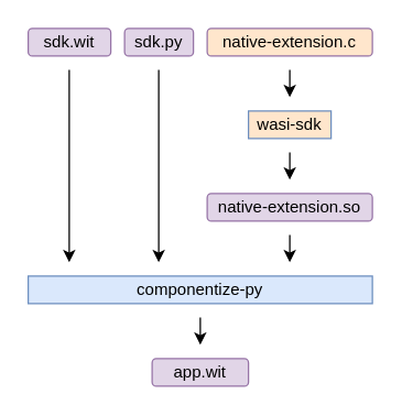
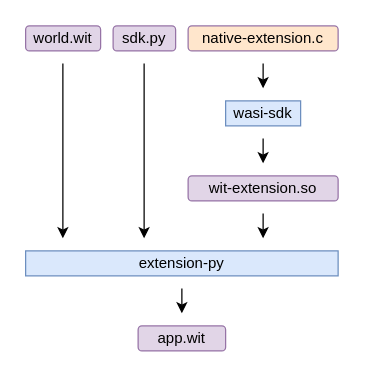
  <mxCell id="0" />
  <mxCell id="1" parent="0" />
  <mxCell id="2" value="sdk.py" style="rounded=1;whiteSpace=wrap;html=1;fillColor=#e1d5e7;strokeColor=#9673a6;" vertex="1" parent="1"><mxGeometry x="90" y="20" width="50" height="20" as="geometry" /></mxCell>
  <mxCell id="3" value="native-extension.c" style="rounded=1;whiteSpace=wrap;html=1;fillColor=#ffe6cc;strokeColor=#9673a6;" vertex="1" parent="1"><mxGeometry x="150" y="20" width="120" height="20" as="geometry" /></mxCell>
- <mxCell id="4" value="native-extension.so" style="rounded=1;whiteSpace=wrap;html=1;fillColor=#e1d5e7;strokeColor=#9673a6;" vertex="1" parent="1"><mxGeometry x="150" y="140" width="120" height="20" as="geometry" /></mxCell>
- <mxCell id="5" value="sdk.wit" style="rounded=1;whiteSpace=wrap;html=1;fillColor=#e1d5e7;strokeColor=#9673a6;" vertex="1" parent="1"><mxGeometry x="20" y="20" width="60" height="20" as="geometry" /></mxCell>
+ <mxCell id="4" value="wit-extension.so" style="rounded=1;whiteSpace=wrap;html=1;fillColor=#e1d5e7;strokeColor=#9673a6;" vertex="1" parent="1"><mxGeometry x="150" y="140" width="120" height="20" as="geometry" /></mxCell>
+ <mxCell id="5" value="world.wit" style="rounded=1;whiteSpace=wrap;html=1;fillColor=#e1d5e7;strokeColor=#9673a6;" vertex="1" parent="1"><mxGeometry x="20" y="20" width="60" height="20" as="geometry" /></mxCell>
  <mxCell id="6" value="" style="endArrow=classic;html=1;rounded=0;" edge="1" parent="1"><mxGeometry width="50" height="50" relative="1" as="geometry"><mxPoint x="114.8" y="50" as="sourcePoint" /><mxPoint x="114.8" y="190" as="targetPoint" /></mxGeometry></mxCell>
  <mxCell id="7" value="" style="endArrow=classic;html=1;rounded=0;" edge="1" parent="1"><mxGeometry width="50" height="50" relative="1" as="geometry"><mxPoint x="49.8" y="50" as="sourcePoint" /><mxPoint x="49.8" y="190" as="targetPoint" /></mxGeometry></mxCell>
  <mxCell id="8" value="" style="endArrow=classic;html=1;rounded=0;strokeWidth=1;" edge="1" parent="1"><mxGeometry width="50" height="50" relative="1" as="geometry"><mxPoint x="210" y="170" as="sourcePoint" /><mxPoint x="210" y="190" as="targetPoint" /></mxGeometry></mxCell>
- <mxCell id="9" value="wasi-sdk" style="rounded=0;whiteSpace=wrap;html=1;fillColor=#ffe6cc;strokeColor=#6c8ebf;" vertex="1" parent="1"><mxGeometry x="180" y="80" width="60" height="20" as="geometry" /></mxCell>
+ <mxCell id="9" value="wasi-sdk" style="rounded=0;whiteSpace=wrap;html=1;fillColor=#dae8fc;strokeColor=#6c8ebf;" vertex="1" parent="1"><mxGeometry x="180" y="80" width="60" height="20" as="geometry" /></mxCell>
  <mxCell id="10" value="" style="endArrow=classic;html=1;rounded=0;" edge="1" parent="1"><mxGeometry width="50" height="50" relative="1" as="geometry"><mxPoint x="210" y="110" as="sourcePoint" /><mxPoint x="210" y="130" as="targetPoint" /></mxGeometry></mxCell>
  <mxCell id="11" value="" style="endArrow=classic;html=1;rounded=0;" edge="1" parent="1"><mxGeometry width="50" height="50" relative="1" as="geometry"><mxPoint x="210" y="50" as="sourcePoint" /><mxPoint x="210" y="70" as="targetPoint" /></mxGeometry></mxCell>
- <mxCell id="12" value="componentize-py" style="rounded=0;whiteSpace=wrap;html=1;fillColor=#dae8fc;strokeColor=#6c8ebf;" vertex="1" parent="1"><mxGeometry x="20" y="200" width="250" height="20" as="geometry" /></mxCell>
+ <mxCell id="12" value="extension-py" style="rounded=0;whiteSpace=wrap;html=1;fillColor=#dae8fc;strokeColor=#6c8ebf;" vertex="1" parent="1"><mxGeometry x="20" y="200" width="250" height="20" as="geometry" /></mxCell>
  <mxCell id="13" value="" style="endArrow=classic;html=1;rounded=0;strokeWidth=1;" edge="1" parent="1"><mxGeometry width="50" height="50" relative="1" as="geometry"><mxPoint x="145" y="230" as="sourcePoint" /><mxPoint x="145" y="250" as="targetPoint" /></mxGeometry></mxCell>
  <mxCell id="14" value="app.wit" style="rounded=1;whiteSpace=wrap;html=1;fillColor=#e1d5e7;strokeColor=#9673a6;" vertex="1" parent="1"><mxGeometry x="110" y="260" width="70" height="20" as="geometry" /></mxCell>
